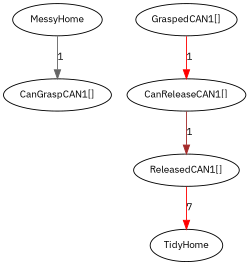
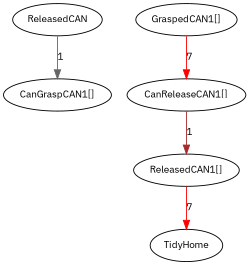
  digraph {
    fontname="IBM Plex Sans"
    node [fontname="IBM Plex Sans" fontsize=11]
    edge [color=red fontname="IBM Plex Sans" fontsize=11]
-   n1 [label=MessyHome]
+   n1 [label=ReleasedCAN]
    n2 [label="CanGraspCAN1[]"]
    n3 [label="GraspedCAN1[]"]
    n4 [label="CanReleaseCAN1[]"]
    n5 [label="ReleasedCAN1[]"]
    n6 [label=TidyHome]
    n1 -> n2 [color=gray40 label=1]
-   n3 -> n4 [label=1]
+   n3 -> n4 [label=7]
    n4 -> n5 [color=brown label=1]
    n5 -> n6 [label=7]
  }
